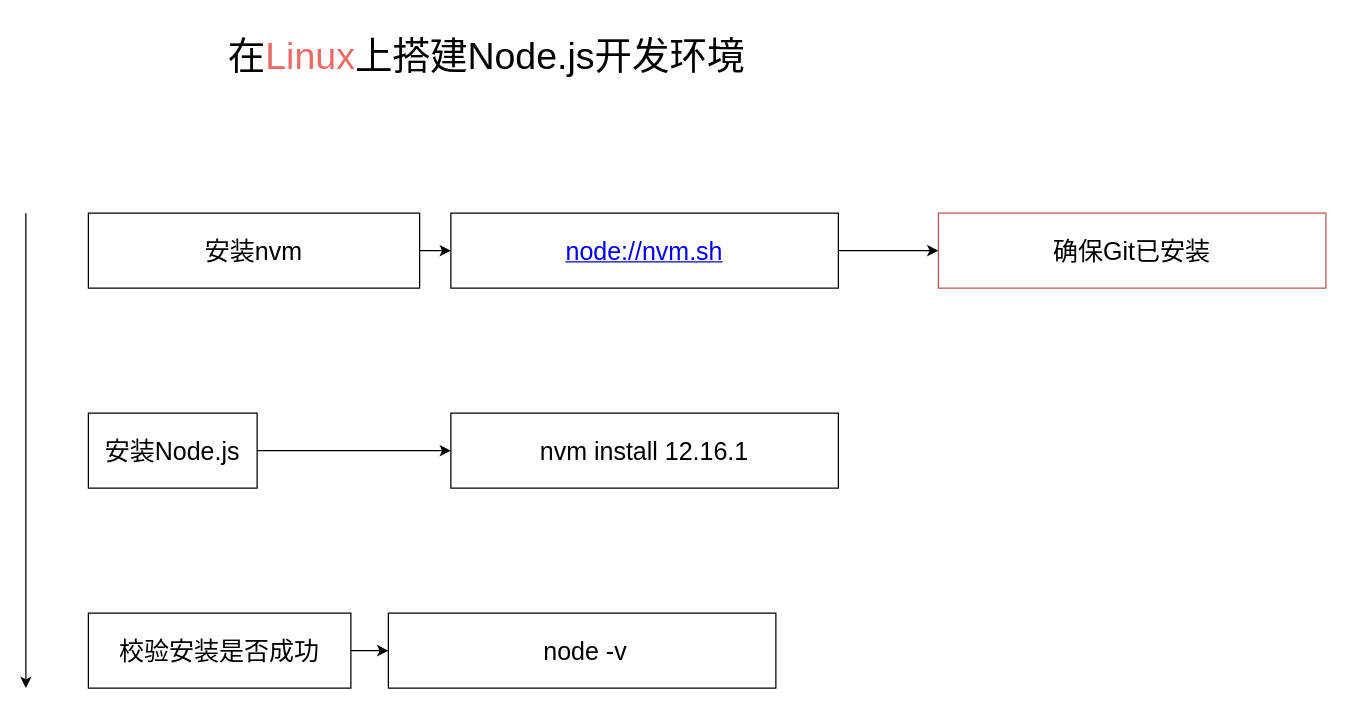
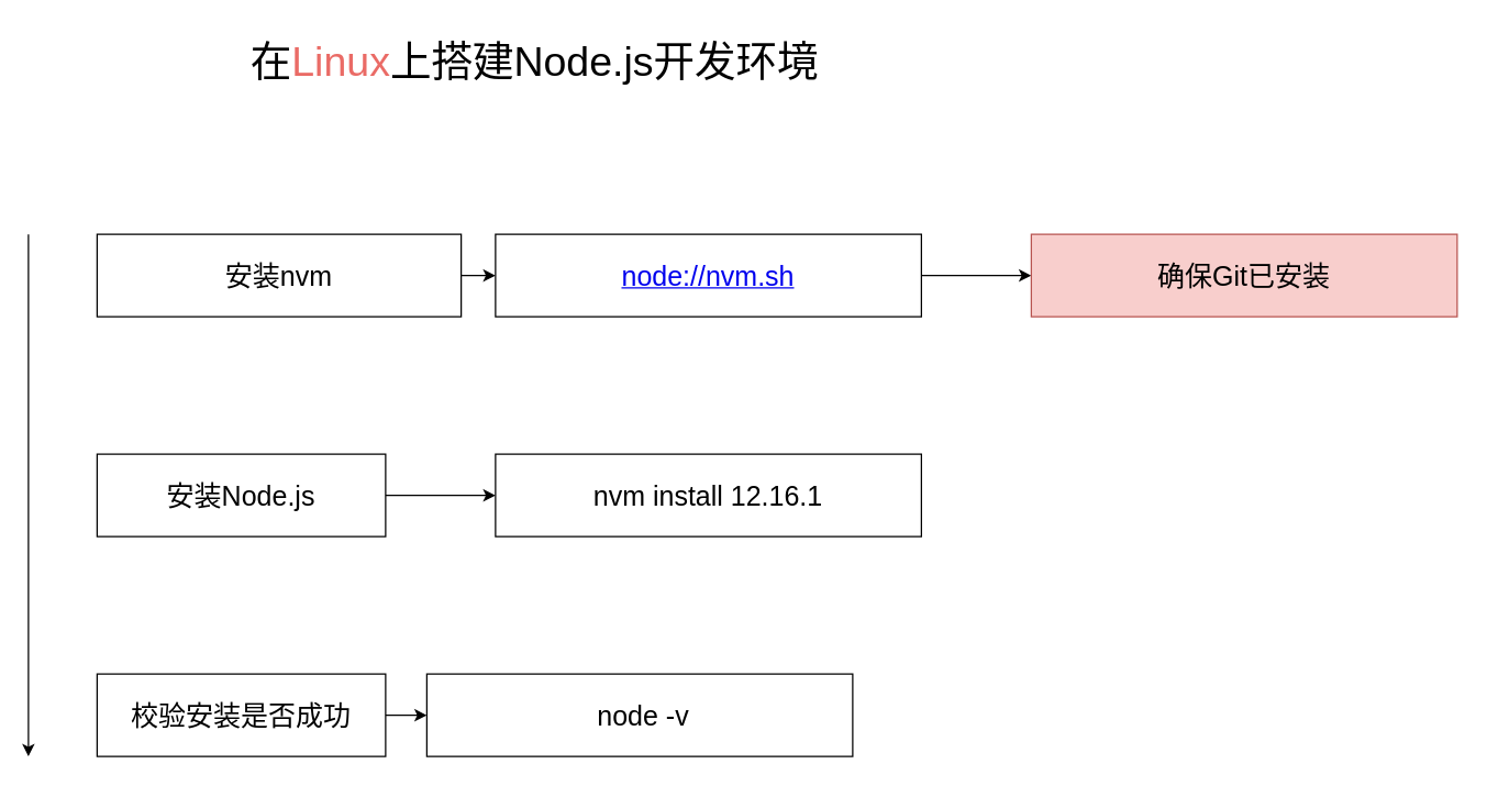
  <mxCell id="0" />
  <mxCell id="1" parent="0" />
  <mxCell id="2" value="" style="edgeStyle=orthogonalEdgeStyle;rounded=0;orthogonalLoop=1;jettySize=auto;html=1;" edge="1" parent="1" source="3" target="5"><mxGeometry relative="1" as="geometry" /></mxCell>
  <mxCell id="3" value="&lt;span style=&quot;font-size: 20px&quot;&gt;安装nvm&lt;/span&gt;" style="rounded=0;whiteSpace=wrap;html=1;" vertex="1" parent="1"><mxGeometry x="70" y="170" width="265" height="60" as="geometry" /></mxCell>
  <mxCell id="4" value="" style="edgeStyle=orthogonalEdgeStyle;rounded=0;orthogonalLoop=1;jettySize=auto;html=1;" edge="1" parent="1" source="5" target="6"><mxGeometry relative="1" as="geometry" /></mxCell>
  <mxCell id="5" value="&lt;a href=&quot;http://nvm.sh/&quot;&gt;&lt;font style=&quot;font-size: 20px&quot;&gt;node://nvm.sh&lt;/font&gt;&lt;/a&gt;" style="rounded=0;whiteSpace=wrap;html=1;" vertex="1" parent="1"><mxGeometry x="360" y="170" width="310" height="60" as="geometry" /></mxCell>
- <mxCell id="6" value="&lt;span style=&quot;font-size: 20px&quot;&gt;确保Git已安装&lt;/span&gt;" style="rounded=0;whiteSpace=wrap;html=1;fillColor=#ffffff;strokeColor=#b85450;" vertex="1" parent="1"><mxGeometry x="750" y="170" width="310" height="60" as="geometry" /></mxCell>
+ <mxCell id="6" value="&lt;span style=&quot;font-size: 20px&quot;&gt;确保Git已安装&lt;/span&gt;" style="rounded=0;whiteSpace=wrap;html=1;fillColor=#f8cecc;strokeColor=#b85450;" vertex="1" parent="1"><mxGeometry x="750" y="170" width="310" height="60" as="geometry" /></mxCell>
  <mxCell id="7" value="" style="edgeStyle=orthogonalEdgeStyle;rounded=0;orthogonalLoop=1;jettySize=auto;html=1;" edge="1" parent="1" source="8" target="9"><mxGeometry relative="1" as="geometry" /></mxCell>
  <mxCell id="8" value="&lt;span style=&quot;font-size: 20px&quot;&gt;校验安装是否成功&lt;/span&gt;" style="rounded=0;whiteSpace=wrap;html=1;" vertex="1" parent="1"><mxGeometry x="70" y="490" width="210" height="60" as="geometry" /></mxCell>
  <mxCell id="9" value="&lt;font style=&quot;font-size: 20px&quot;&gt;&amp;nbsp;node -v&lt;/font&gt;" style="rounded=0;whiteSpace=wrap;html=1;" vertex="1" parent="1"><mxGeometry x="310" y="490" width="310" height="60" as="geometry" /></mxCell>
  <mxCell id="10" value="" style="endArrow=classic;html=1;" edge="1" parent="1"><mxGeometry width="50" height="50" relative="1" as="geometry"><mxPoint x="20" y="170" as="sourcePoint" /><mxPoint x="20" y="550" as="targetPoint" /></mxGeometry></mxCell>
  <mxCell id="11" value="&lt;font style=&quot;font-size: 30px&quot;&gt;在&lt;font color=&quot;#ea6b66&quot;&gt;Linux&lt;/font&gt;上搭建Node.js开发环境&lt;/font&gt;" style="text;html=1;" vertex="1" parent="1"><mxGeometry x="180" y="20" width="200" height="30" as="geometry" /></mxCell>
  <mxCell id="12" value="" style="edgeStyle=orthogonalEdgeStyle;rounded=0;orthogonalLoop=1;jettySize=auto;html=1;" edge="1" source="13" target="14" parent="1"><mxGeometry relative="1" as="geometry" /></mxCell>
- <mxCell id="13" value="&lt;span style=&quot;font-size: 20px&quot;&gt;安装Node.js&lt;/span&gt;" style="rounded=0;whiteSpace=wrap;html=1;" vertex="1" parent="1"><mxGeometry x="70" y="330" width="135" height="60" as="geometry" /></mxCell>
+ <mxCell id="13" value="&lt;span style=&quot;font-size: 20px&quot;&gt;安装Node.js&lt;/span&gt;" style="rounded=0;whiteSpace=wrap;html=1;" vertex="1" parent="1"><mxGeometry x="70" y="330" width="210" height="60" as="geometry" /></mxCell>
  <mxCell id="14" value="&lt;span style=&quot;font-size: 20px&quot;&gt;nvm install 12.16.1&lt;/span&gt;" style="rounded=0;whiteSpace=wrap;html=1;" vertex="1" parent="1"><mxGeometry x="360" y="330" width="310" height="60" as="geometry" /></mxCell>
